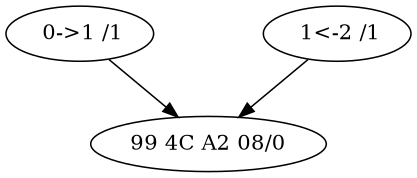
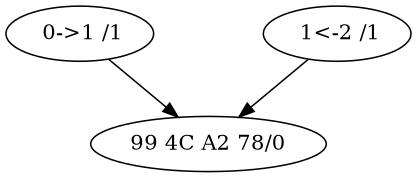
  digraph {
    nodesep=1.0
    n1 [label=" 0->1 /1"]
-   n2 [label="99 4C A2 08/0"]
+   n2 [label="99 4C A2 78/0"]
    n3 [label=" 1<-2 /1"]
    n1 -> n2
    n3 -> n2
  }
